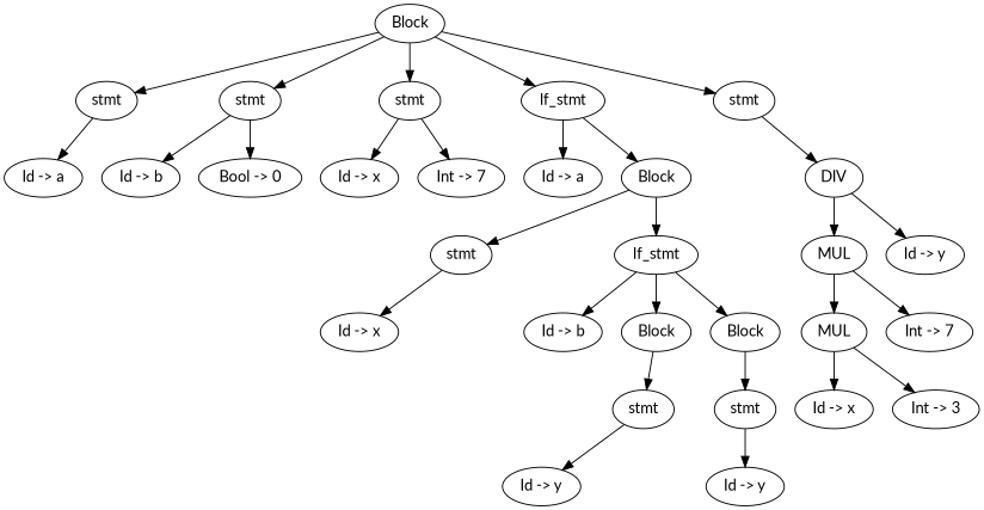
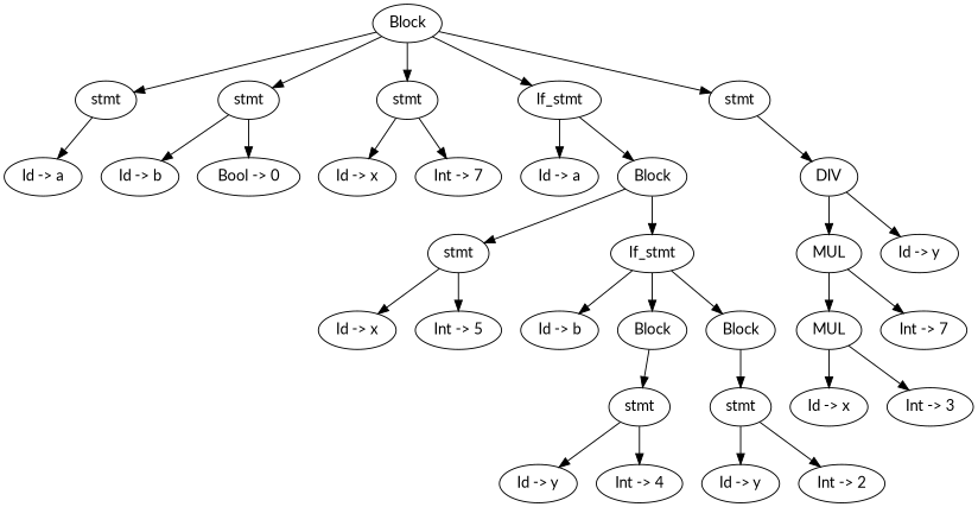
  digraph {
    fontname=Lato
    node [fontname=Lato]
    edge [fontname=Lato]
    n1 [label=Block]
    n2 [label=stmt]
    n3 [label=stmt]
    n4 [label=stmt]
    n5 [label=If_stmt]
    n6 [label=stmt]
    n7 [label="Id -> a"]
    n8 [label="Id -> b"]
    n9 [label="Bool -> 0"]
    n10 [label="Id -> x"]
    n11 [label="Int -> 7"]
    n12 [label="Id -> a"]
    n13 [label=Block]
    n14 [label=DIV]
    n15 [label=stmt]
    n16 [label=If_stmt]
    n17 [label="Id -> x"]
+   n18 [label="Int -> 5"]
    n19 [label="Id -> b"]
    n20 [label=Block]
    n21 [label=Block]
    n22 [label=stmt]
    n23 [label=stmt]
    n24 [label="Id -> y"]
+   n25 [label="Int -> 4"]
    n26 [label="Id -> y"]
+   n27 [label="Int -> 2"]
    n28 [label=MUL]
    n29 [label="Id -> y"]
    n30 [label=MUL]
    n31 [label="Int -> 7"]
    n32 [label="Id -> x"]
    n33 [label="Int -> 3"]
    n1 -> n2
    n1 -> n3
    n1 -> n4
    n1 -> n5
    n1 -> n6
    n2 -> n7
    n3 -> n8
    n3 -> n9
    n4 -> n10
    n4 -> n11
    n5 -> n12
    n5 -> n13
    n6 -> n14
    n13 -> n15
    n13 -> n16
    n14 -> n28
    n14 -> n29
    n15 -> n17
+   n15 -> n18
    n16 -> n19
    n16 -> n20
    n16 -> n21
    n20 -> n22
    n21 -> n23
    n22 -> n24
+   n22 -> n25
    n23 -> n26
+   n23 -> n27
    n28 -> n30
    n28 -> n31
    n30 -> n32
    n30 -> n33
  }
